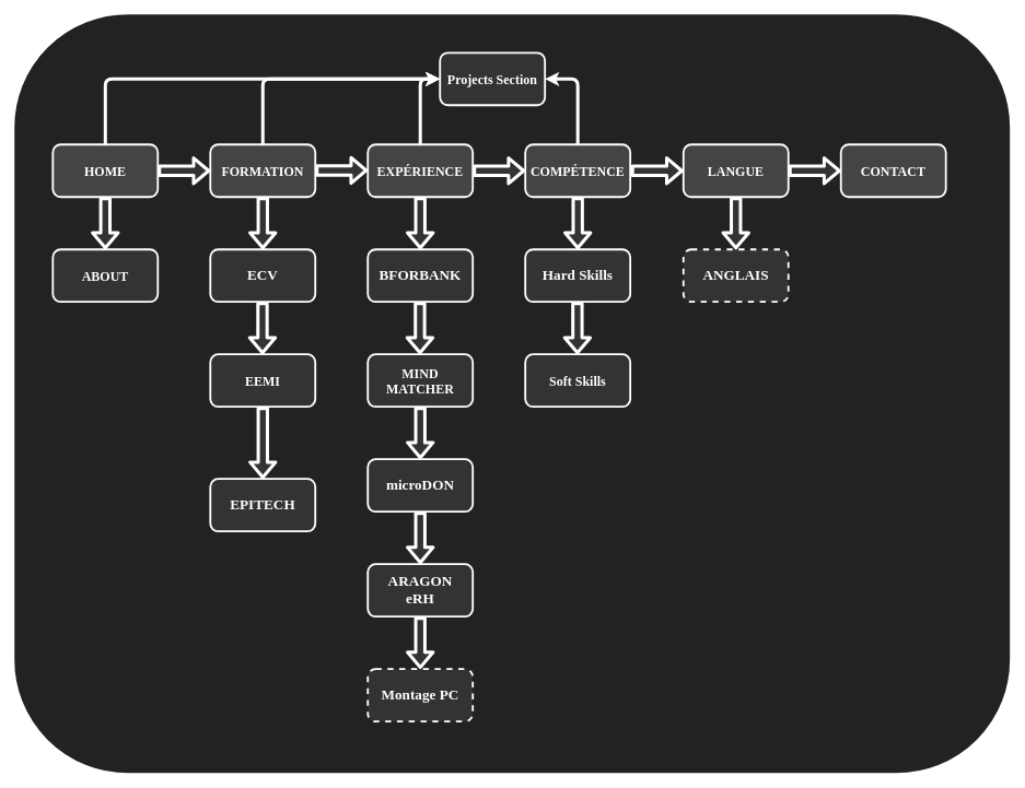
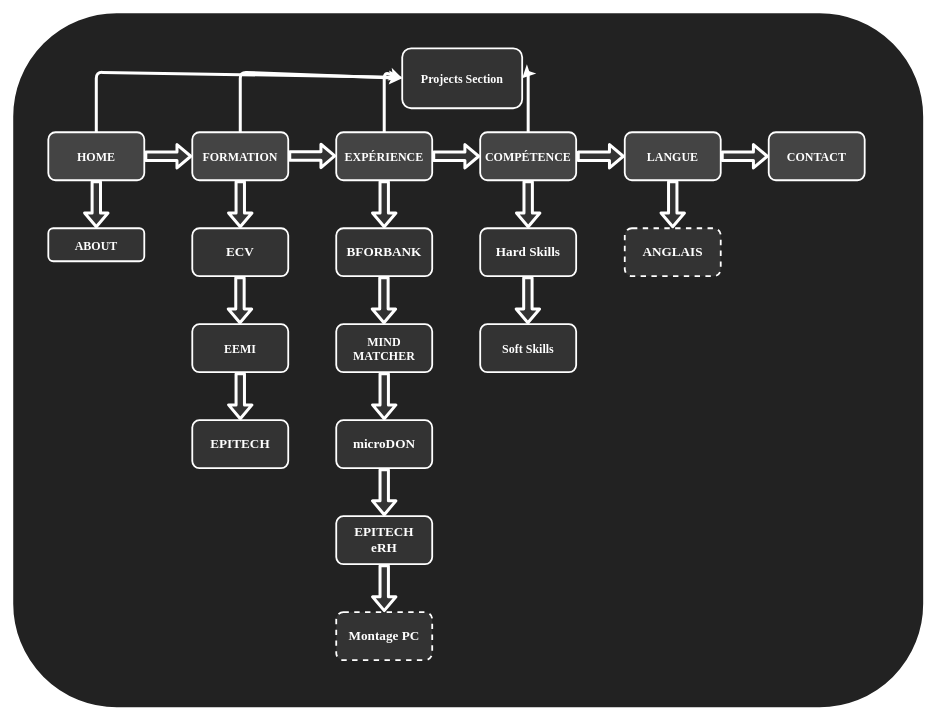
  <mxCell id="0" />
  <mxCell id="1" parent="0" />
  <mxCell id="2" value="" style="rounded=1;whiteSpace=wrap;html=1;shadow=0;glass=0;labelBackgroundColor=none;sketch=0;strokeColor=#FFFFFF;strokeWidth=3;fontFamily=Verdana;fontSize=20;fontColor=#FFFFFF;fillColor=#222;" parent="1" vertex="1"><mxGeometry x="20" y="20" width="1520" height="1160" as="geometry" /></mxCell>
  <mxCell id="3" value="&lt;font style=&quot;font-size: 20px;&quot;&gt;HOME&lt;/font&gt;" style="rounded=1;whiteSpace=wrap;html=1;strokeWidth=3;glass=0;shadow=0;sketch=0;perimeterSpacing=0;labelBackgroundColor=none;labelBorderColor=none;fontFamily=Verdana;fontStyle=1;strokeColor=#FFFFFF;fontColor=#FFFFFF;fontSize=20;fillColor=#444;" parent="1" vertex="1"><mxGeometry x="80" y="220" width="160" height="80" as="geometry" /></mxCell>
- <mxCell id="4" value="&lt;font style=&quot;font-size: 20px;&quot;&gt;ABOUT&lt;/font&gt;" style="rounded=1;whiteSpace=wrap;html=1;strokeWidth=3;fillColor=#333;glass=0;shadow=0;sketch=0;perimeterSpacing=0;labelBackgroundColor=none;labelBorderColor=none;fontFamily=Verdana;fontStyle=1;strokeColor=#FFFFFF;fontColor=#FFFFFF;fontSize=20;" parent="1" vertex="1"><mxGeometry x="80" y="380" width="160" height="80" as="geometry" /></mxCell>
+ <mxCell id="4" value="&lt;font style=&quot;font-size: 20px;&quot;&gt;ABOUT&lt;/font&gt;" style="rounded=1;whiteSpace=wrap;html=1;strokeWidth=3;fillColor=#333;glass=0;shadow=0;sketch=0;perimeterSpacing=0;labelBackgroundColor=none;labelBorderColor=none;fontFamily=Verdana;fontStyle=1;strokeColor=#FFFFFF;fontColor=#FFFFFF;fontSize=20;" parent="1" vertex="1"><mxGeometry x="80" y="380" width="160" height="55" as="geometry" /></mxCell>
  <mxCell id="5" value="" style="shape=flexArrow;endArrow=classic;html=1;fontFamily=Verdana;fontColor=#FFFFFF;labelBackgroundColor=#333;strokeWidth=5;fillColor=#333;strokeColor=#FFFFFF;entryX=0.5;entryY=0;entryDx=0;entryDy=0;exitX=0.5;exitY=1;exitDx=0;exitDy=0;" parent="1" source="3" target="4" edge="1"><mxGeometry width="50" height="50" relative="1" as="geometry"><mxPoint x="210" y="340" as="sourcePoint" /><mxPoint x="159.66" y="350" as="targetPoint" /></mxGeometry></mxCell>
  <mxCell id="6" value="FORMATION" style="rounded=1;whiteSpace=wrap;html=1;strokeWidth=3;glass=0;shadow=0;sketch=0;perimeterSpacing=0;labelBackgroundColor=none;labelBorderColor=none;fontFamily=Verdana;fontStyle=1;strokeColor=#FFFFFF;fontColor=#FFFFFF;fontSize=20;fillColor=#444;" parent="1" vertex="1"><mxGeometry x="320" y="220" width="160" height="80" as="geometry" /></mxCell>
  <mxCell id="7" value="ECV" style="rounded=1;whiteSpace=wrap;html=1;strokeWidth=3;fillColor=#333;glass=0;shadow=0;sketch=0;perimeterSpacing=0;labelBackgroundColor=none;labelBorderColor=none;fontFamily=Verdana;fontStyle=1;strokeColor=#FFFFFF;fontColor=#FFFFFF;fontSize=22;" parent="1" vertex="1"><mxGeometry x="320" y="380" width="160" height="80" as="geometry" /></mxCell>
  <mxCell id="8" value="" style="shape=flexArrow;endArrow=classic;html=1;fontFamily=Verdana;fontColor=#FFFFFF;labelBackgroundColor=#333;strokeWidth=5;fillColor=#333;strokeColor=#FFFFFF;entryX=0.5;entryY=0;entryDx=0;entryDy=0;exitX=0.5;exitY=1;exitDx=0;exitDy=0;" parent="1" source="6" target="7" edge="1"><mxGeometry width="50" height="50" relative="1" as="geometry"><mxPoint x="450" y="340" as="sourcePoint" /><mxPoint x="399.66" y="350" as="targetPoint" /></mxGeometry></mxCell>
  <mxCell id="9" value="EEMI" style="rounded=1;whiteSpace=wrap;html=1;strokeWidth=3;fillColor=#333;glass=0;shadow=0;sketch=0;perimeterSpacing=0;labelBackgroundColor=none;labelBorderColor=none;fontFamily=Verdana;fontStyle=1;strokeColor=#FFFFFF;fontColor=#FFFFFF;fontSize=20;" parent="1" vertex="1"><mxGeometry x="320" y="540" width="160" height="80" as="geometry" /></mxCell>
- <mxCell id="10" value="EPITECH" style="rounded=1;whiteSpace=wrap;html=1;strokeWidth=3;fillColor=#333;glass=0;shadow=0;sketch=0;perimeterSpacing=0;labelBackgroundColor=none;labelBorderColor=none;fontFamily=Verdana;fontStyle=1;strokeColor=#FFFFFF;fontColor=#FFFFFF;fontSize=22;" parent="1" vertex="1"><mxGeometry x="320" y="730" width="160" height="80" as="geometry" /></mxCell>
+ <mxCell id="10" value="EPITECH" style="rounded=1;whiteSpace=wrap;html=1;strokeWidth=3;fillColor=#333;glass=0;shadow=0;sketch=0;perimeterSpacing=0;labelBackgroundColor=none;labelBorderColor=none;fontFamily=Verdana;fontStyle=1;strokeColor=#FFFFFF;fontColor=#FFFFFF;fontSize=22;" parent="1" vertex="1"><mxGeometry x="320" y="700" width="160" height="80" as="geometry" /></mxCell>
  <mxCell id="11" value="" style="shape=flexArrow;endArrow=classic;html=1;fontFamily=Verdana;fontColor=#FFFFFF;labelBackgroundColor=#333;strokeWidth=5;fillColor=#333;strokeColor=#FFFFFF;entryX=0.5;entryY=0;entryDx=0;entryDy=0;exitX=0.5;exitY=1;exitDx=0;exitDy=0;" parent="1" source="9" target="10" edge="1"><mxGeometry width="50" height="50" relative="1" as="geometry"><mxPoint x="450" y="660" as="sourcePoint" /><mxPoint x="399.66" y="670" as="targetPoint" /></mxGeometry></mxCell>
  <mxCell id="12" value="" style="shape=flexArrow;endArrow=classic;html=1;fontFamily=Verdana;fontColor=#FFFFFF;labelBackgroundColor=#333;strokeWidth=5;fillColor=#333;strokeColor=#FFFFFF;entryX=0.5;entryY=0;entryDx=0;entryDy=0;exitX=0.5;exitY=1;exitDx=0;exitDy=0;" parent="1" edge="1"><mxGeometry width="50" height="50" relative="1" as="geometry"><mxPoint x="399.5" y="460" as="sourcePoint" /><mxPoint x="399.5" y="540" as="targetPoint" /></mxGeometry></mxCell>
  <mxCell id="13" value="" style="shape=flexArrow;endArrow=classic;html=1;fontFamily=Verdana;fontColor=#FFFFFF;labelBackgroundColor=#333;strokeWidth=5;fillColor=#333;strokeColor=#FFFFFF;exitX=0.5;exitY=1;exitDx=0;exitDy=0;" parent="1" edge="1"><mxGeometry width="50" height="50" relative="1" as="geometry"><mxPoint x="240" y="260" as="sourcePoint" /><mxPoint x="320" y="260" as="targetPoint" /></mxGeometry></mxCell>
  <mxCell id="14" value="EXPÉRIENCE" style="rounded=1;whiteSpace=wrap;html=1;strokeWidth=3;glass=0;shadow=0;sketch=0;perimeterSpacing=0;labelBackgroundColor=none;labelBorderColor=none;fontFamily=Verdana;fontStyle=1;strokeColor=#FFFFFF;fontColor=#FFFFFF;fontSize=20;fillColor=#444;" parent="1" vertex="1"><mxGeometry x="560" y="220" width="160" height="80" as="geometry" /></mxCell>
  <mxCell id="15" value="BFORBANK" style="rounded=1;whiteSpace=wrap;html=1;strokeWidth=3;fillColor=#333;glass=0;shadow=0;sketch=0;perimeterSpacing=0;labelBackgroundColor=none;labelBorderColor=none;fontFamily=Verdana;fontStyle=1;strokeColor=#FFFFFF;fontColor=#FFFFFF;fontSize=22;" parent="1" vertex="1"><mxGeometry x="560" y="380" width="160" height="80" as="geometry" /></mxCell>
  <mxCell id="16" value="" style="shape=flexArrow;endArrow=classic;html=1;fontFamily=Verdana;fontColor=#FFFFFF;labelBackgroundColor=#333;strokeWidth=5;fillColor=#333;strokeColor=#FFFFFF;entryX=0.5;entryY=0;entryDx=0;entryDy=0;exitX=0.5;exitY=1;exitDx=0;exitDy=0;" parent="1" source="14" target="15" edge="1"><mxGeometry width="50" height="50" relative="1" as="geometry"><mxPoint x="690" y="340" as="sourcePoint" /><mxPoint x="639.66" y="350" as="targetPoint" /></mxGeometry></mxCell>
  <mxCell id="17" value="&lt;div&gt;MIND&lt;/div&gt;&lt;div&gt;MATCHER&lt;br&gt;&lt;/div&gt;" style="rounded=1;whiteSpace=wrap;html=1;strokeWidth=3;fillColor=#333;glass=0;shadow=0;sketch=0;perimeterSpacing=0;labelBackgroundColor=none;labelBorderColor=none;fontFamily=Verdana;fontStyle=1;strokeColor=#FFFFFF;fontColor=#FFFFFF;fontSize=20;" parent="1" vertex="1"><mxGeometry x="560" y="540" width="160" height="80" as="geometry" /></mxCell>
  <mxCell id="18" value="microDON" style="rounded=1;whiteSpace=wrap;html=1;strokeWidth=3;fillColor=#333;glass=0;shadow=0;sketch=0;perimeterSpacing=0;labelBackgroundColor=none;labelBorderColor=none;fontFamily=Verdana;fontStyle=1;strokeColor=#FFFFFF;fontColor=#FFFFFF;fontSize=22;" parent="1" vertex="1"><mxGeometry x="560" y="700" width="160" height="80" as="geometry" /></mxCell>
  <mxCell id="19" value="" style="shape=flexArrow;endArrow=classic;html=1;fontFamily=Verdana;fontColor=#FFFFFF;labelBackgroundColor=#333;strokeWidth=5;fillColor=#333;strokeColor=#FFFFFF;entryX=0.5;entryY=0;entryDx=0;entryDy=0;exitX=0.5;exitY=1;exitDx=0;exitDy=0;" parent="1" source="17" target="18" edge="1"><mxGeometry width="50" height="50" relative="1" as="geometry"><mxPoint x="690" y="660" as="sourcePoint" /><mxPoint x="639.66" y="670" as="targetPoint" /></mxGeometry></mxCell>
  <mxCell id="20" value="" style="shape=flexArrow;endArrow=classic;html=1;fontFamily=Verdana;fontColor=#FFFFFF;labelBackgroundColor=#333;strokeWidth=5;fillColor=#333;strokeColor=#FFFFFF;entryX=0.5;entryY=0;entryDx=0;entryDy=0;exitX=0.5;exitY=1;exitDx=0;exitDy=0;" parent="1" edge="1"><mxGeometry width="50" height="50" relative="1" as="geometry"><mxPoint x="639.5" y="460" as="sourcePoint" /><mxPoint x="639.5" y="540" as="targetPoint" /></mxGeometry></mxCell>
  <mxCell id="21" value="" style="shape=flexArrow;endArrow=classic;html=1;fontFamily=Verdana;fontColor=#FFFFFF;labelBackgroundColor=#333;strokeWidth=5;fillColor=#333;strokeColor=#FFFFFF;exitX=0.5;exitY=1;exitDx=0;exitDy=0;" parent="1" edge="1"><mxGeometry width="50" height="50" relative="1" as="geometry"><mxPoint x="480" y="259.5" as="sourcePoint" /><mxPoint x="560" y="259.5" as="targetPoint" /></mxGeometry></mxCell>
- <mxCell id="22" value="&lt;div&gt;ARAGON&lt;/div&gt;&lt;div&gt;eRH&lt;br&gt;&lt;/div&gt;" style="rounded=1;whiteSpace=wrap;html=1;strokeWidth=3;fillColor=#333;glass=0;shadow=0;sketch=0;perimeterSpacing=0;labelBackgroundColor=none;labelBorderColor=none;fontFamily=Verdana;fontStyle=1;strokeColor=#FFFFFF;fontColor=#FFFFFF;fontSize=22;" parent="1" vertex="1"><mxGeometry x="560" y="860" width="160" height="80" as="geometry" /></mxCell>
+ <mxCell id="22" value="&lt;div&gt;EPITECH&lt;/div&gt;&lt;div&gt;eRH&lt;br&gt;&lt;/div&gt;" style="rounded=1;whiteSpace=wrap;html=1;strokeWidth=3;fillColor=#333;glass=0;shadow=0;sketch=0;perimeterSpacing=0;labelBackgroundColor=none;labelBorderColor=none;fontFamily=Verdana;fontStyle=1;strokeColor=#FFFFFF;fontColor=#FFFFFF;fontSize=22;" parent="1" vertex="1"><mxGeometry x="560" y="860" width="160" height="80" as="geometry" /></mxCell>
  <mxCell id="23" value="" style="shape=flexArrow;endArrow=classic;html=1;fontFamily=Verdana;fontColor=#FFFFFF;labelBackgroundColor=#333;strokeWidth=5;fillColor=#333;strokeColor=#FFFFFF;entryX=0.5;entryY=0;entryDx=0;entryDy=0;exitX=0.5;exitY=1;exitDx=0;exitDy=0;" parent="1" target="22" edge="1"><mxGeometry width="50" height="50" relative="1" as="geometry"><mxPoint x="640" y="780" as="sourcePoint" /><mxPoint x="639.66" y="830" as="targetPoint" /></mxGeometry></mxCell>
  <mxCell id="24" value="COMPÉTENCE" style="rounded=1;whiteSpace=wrap;html=1;strokeWidth=3;glass=0;shadow=0;sketch=0;perimeterSpacing=0;labelBackgroundColor=none;labelBorderColor=none;fontFamily=Verdana;fontStyle=1;strokeColor=#FFFFFF;fontColor=#FFFFFF;fontSize=20;fillColor=#444;" parent="1" vertex="1"><mxGeometry x="800" y="220" width="160" height="80" as="geometry" /></mxCell>
  <mxCell id="25" value="Hard Skills" style="rounded=1;whiteSpace=wrap;html=1;strokeWidth=3;fillColor=#333;glass=0;shadow=0;sketch=0;perimeterSpacing=0;labelBackgroundColor=none;labelBorderColor=none;fontFamily=Verdana;fontStyle=1;strokeColor=#FFFFFF;fontColor=#FFFFFF;fontSize=22;" parent="1" vertex="1"><mxGeometry x="800" y="380" width="160" height="80" as="geometry" /></mxCell>
  <mxCell id="26" value="" style="shape=flexArrow;endArrow=classic;html=1;fontFamily=Verdana;fontColor=#FFFFFF;labelBackgroundColor=#333;strokeWidth=5;fillColor=#333;strokeColor=#FFFFFF;entryX=0.5;entryY=0;entryDx=0;entryDy=0;exitX=0.5;exitY=1;exitDx=0;exitDy=0;" parent="1" source="24" target="25" edge="1"><mxGeometry width="50" height="50" relative="1" as="geometry"><mxPoint x="930" y="340" as="sourcePoint" /><mxPoint x="879.66" y="350" as="targetPoint" /></mxGeometry></mxCell>
  <mxCell id="27" value="Soft Skills" style="rounded=1;whiteSpace=wrap;html=1;strokeWidth=3;fillColor=#333;glass=0;shadow=0;sketch=0;perimeterSpacing=0;labelBackgroundColor=none;labelBorderColor=none;fontFamily=Verdana;fontStyle=1;strokeColor=#FFFFFF;fontColor=#FFFFFF;fontSize=20;" parent="1" vertex="1"><mxGeometry x="800" y="540" width="160" height="80" as="geometry" /></mxCell>
  <mxCell id="28" value="" style="shape=flexArrow;endArrow=classic;html=1;fontFamily=Verdana;fontColor=#FFFFFF;labelBackgroundColor=#333;strokeWidth=5;fillColor=#333;strokeColor=#FFFFFF;entryX=0.5;entryY=0;entryDx=0;entryDy=0;exitX=0.5;exitY=1;exitDx=0;exitDy=0;" parent="1" edge="1"><mxGeometry width="50" height="50" relative="1" as="geometry"><mxPoint x="879.5" y="460" as="sourcePoint" /><mxPoint x="879.5" y="540" as="targetPoint" /></mxGeometry></mxCell>
  <mxCell id="29" value="" style="shape=flexArrow;endArrow=classic;html=1;fontFamily=Verdana;fontColor=#FFFFFF;labelBackgroundColor=#333;strokeWidth=5;fillColor=#333;strokeColor=#FFFFFF;exitX=0.5;exitY=1;exitDx=0;exitDy=0;" parent="1" edge="1"><mxGeometry width="50" height="50" relative="1" as="geometry"><mxPoint x="720" y="260" as="sourcePoint" /><mxPoint x="800" y="260" as="targetPoint" /></mxGeometry></mxCell>
  <mxCell id="30" value="LANGUE" style="rounded=1;whiteSpace=wrap;html=1;strokeWidth=3;glass=0;shadow=0;sketch=0;perimeterSpacing=0;labelBackgroundColor=none;labelBorderColor=none;fontFamily=Verdana;fontStyle=1;strokeColor=#FFFFFF;fontColor=#FFFFFF;fontSize=20;fillColor=#444;" parent="1" vertex="1"><mxGeometry x="1041" y="220" width="160" height="80" as="geometry" /></mxCell>
  <mxCell id="31" value="ANGLAIS" style="rounded=1;whiteSpace=wrap;html=1;strokeWidth=3;fillColor=#333;glass=0;shadow=0;sketch=0;perimeterSpacing=0;labelBackgroundColor=none;labelBorderColor=none;fontFamily=Verdana;fontStyle=1;strokeColor=#FFFFFF;fontColor=#FFFFFF;fontSize=22;dashed=1;" parent="1" vertex="1"><mxGeometry x="1041" y="380" width="160" height="80" as="geometry" /></mxCell>
  <mxCell id="32" value="" style="shape=flexArrow;endArrow=classic;html=1;fontFamily=Verdana;fontColor=#FFFFFF;labelBackgroundColor=#333;strokeWidth=5;fillColor=#333;strokeColor=#FFFFFF;entryX=0.5;entryY=0;entryDx=0;entryDy=0;exitX=0.5;exitY=1;exitDx=0;exitDy=0;" parent="1" source="30" target="31" edge="1"><mxGeometry width="50" height="50" relative="1" as="geometry"><mxPoint x="1171" y="340" as="sourcePoint" /><mxPoint x="1120.66" y="350" as="targetPoint" /></mxGeometry></mxCell>
  <mxCell id="33" value="" style="shape=flexArrow;endArrow=classic;html=1;fontFamily=Verdana;fontColor=#FFFFFF;labelBackgroundColor=#333;strokeWidth=5;fillColor=#333;strokeColor=#FFFFFF;exitX=0.5;exitY=1;exitDx=0;exitDy=0;" parent="1" edge="1"><mxGeometry width="50" height="50" relative="1" as="geometry"><mxPoint x="961" y="260" as="sourcePoint" /><mxPoint x="1041" y="260" as="targetPoint" /></mxGeometry></mxCell>
  <mxCell id="34" value="CONTACT" style="rounded=1;whiteSpace=wrap;html=1;strokeWidth=3;glass=0;shadow=0;sketch=0;perimeterSpacing=0;labelBackgroundColor=none;labelBorderColor=none;fontFamily=Verdana;fontStyle=1;strokeColor=#FFFFFF;fontColor=#FFFFFF;fontSize=20;fillColor=#444;" parent="1" vertex="1"><mxGeometry x="1281" y="220" width="160" height="80" as="geometry" /></mxCell>
  <mxCell id="35" value="" style="shape=flexArrow;endArrow=classic;html=1;fontFamily=Verdana;fontColor=#FFFFFF;labelBackgroundColor=#333;strokeWidth=5;fillColor=#333;strokeColor=#FFFFFF;exitX=0.5;exitY=1;exitDx=0;exitDy=0;" parent="1" edge="1"><mxGeometry width="50" height="50" relative="1" as="geometry"><mxPoint x="1201" y="260" as="sourcePoint" /><mxPoint x="1281" y="260" as="targetPoint" /></mxGeometry></mxCell>
  <mxCell id="36" value="Montage PC" style="rounded=1;whiteSpace=wrap;html=1;strokeWidth=3;fillColor=#333;glass=0;shadow=0;sketch=0;perimeterSpacing=0;labelBackgroundColor=none;labelBorderColor=none;fontFamily=Verdana;fontStyle=1;strokeColor=#FFFFFF;fontColor=#FFFFFF;fontSize=22;dashed=1;" vertex="1" parent="1"><mxGeometry x="560" y="1020" width="160" height="80" as="geometry" /></mxCell>
  <mxCell id="37" value="" style="shape=flexArrow;endArrow=classic;html=1;fontFamily=Verdana;fontColor=#FFFFFF;labelBackgroundColor=#333;strokeWidth=5;fillColor=#333;strokeColor=#FFFFFF;entryX=0.5;entryY=0;entryDx=0;entryDy=0;exitX=0.5;exitY=1;exitDx=0;exitDy=0;" edge="1" parent="1" target="36"><mxGeometry width="50" height="50" relative="1" as="geometry"><mxPoint x="640" y="940" as="sourcePoint" /><mxPoint x="639.66" y="990" as="targetPoint" /></mxGeometry></mxCell>
- <mxCell id="38" value="Projects Section" style="rounded=1;whiteSpace=wrap;html=1;strokeWidth=3;fillColor=#333;glass=0;shadow=0;sketch=0;perimeterSpacing=0;labelBackgroundColor=none;labelBorderColor=none;fontFamily=Verdana;fontStyle=1;strokeColor=#FFFFFF;fontColor=#FFFFFF;fontSize=20;" vertex="1" parent="1"><mxGeometry x="670" y="80" width="160" height="80" as="geometry" /></mxCell>
+ <mxCell id="38" value="Projects Section" style="rounded=1;whiteSpace=wrap;html=1;strokeWidth=3;fillColor=#333;glass=0;shadow=0;sketch=0;perimeterSpacing=0;labelBackgroundColor=none;labelBorderColor=none;fontFamily=Verdana;fontStyle=1;strokeColor=#FFFFFF;fontColor=#FFFFFF;fontSize=20;" vertex="1" parent="1"><mxGeometry x="670" y="80" width="200" height="100" as="geometry" /></mxCell>
  <mxCell id="39" value="" style="endArrow=classic;html=1;strokeWidth=5;strokeColor=#FFFFFF;exitX=0.5;exitY=0;exitDx=0;exitDy=0;entryX=1;entryY=0.5;entryDx=0;entryDy=0;" edge="1" parent="1" source="24" target="38"><mxGeometry width="50" height="50" relative="1" as="geometry"><mxPoint x="1381" y="240" as="sourcePoint" /><mxPoint x="850" as="targetPoint" y="140" /><Array as="points"><mxPoint x="880" y="120" /></Array></mxGeometry></mxCell>
  <mxCell id="40" value="" style="endArrow=classic;html=1;strokeWidth=5;strokeColor=#FFFFFF;exitX=0.5;exitY=0;exitDx=0;exitDy=0;entryX=0;entryY=0.5;entryDx=0;entryDy=0;" edge="1" parent="1" target="38"><mxGeometry width="50" height="50" relative="1" as="geometry"><mxPoint x="640" y="220" as="sourcePoint" /><mxPoint x="590" y="120" as="targetPoint" /><Array as="points"><mxPoint x="640" y="120" /></Array></mxGeometry></mxCell>
  <mxCell id="41" value="" style="endArrow=classic;html=1;strokeWidth=5;strokeColor=#FFFFFF;exitX=0.5;exitY=0;exitDx=0;exitDy=0;entryX=0;entryY=0.5;entryDx=0;entryDy=0;" edge="1" parent="1" target="38"><mxGeometry width="50" height="50" relative="1" as="geometry"><mxPoint x="400" y="220" as="sourcePoint" /><mxPoint x="430" y="120" as="targetPoint" /><Array as="points"><mxPoint x="400" y="120" /></Array></mxGeometry></mxCell>
  <mxCell id="42" value="" style="endArrow=classic;html=1;strokeWidth=5;strokeColor=#FFFFFF;exitX=0.5;exitY=0;exitDx=0;exitDy=0;" edge="1" parent="1" target="38"><mxGeometry width="50" height="50" relative="1" as="geometry"><mxPoint x="160" y="220" as="sourcePoint" /><mxPoint x="190" y="120" as="targetPoint" /><Array as="points"><mxPoint x="160" y="120" /></Array></mxGeometry></mxCell>
